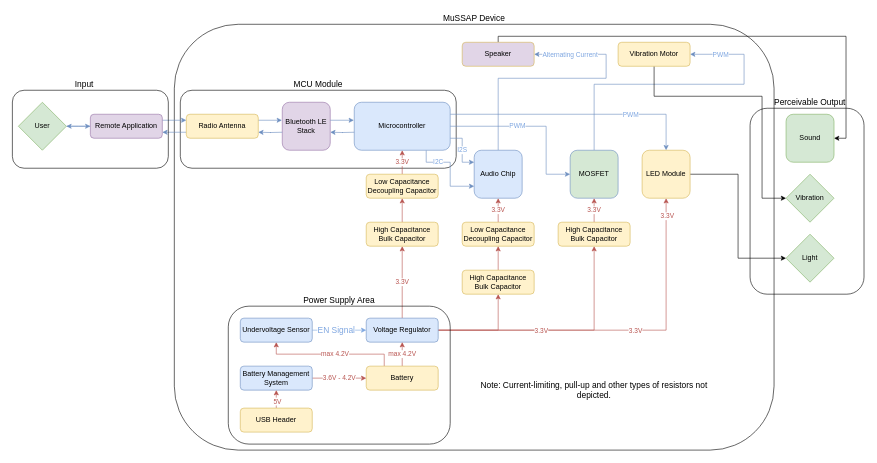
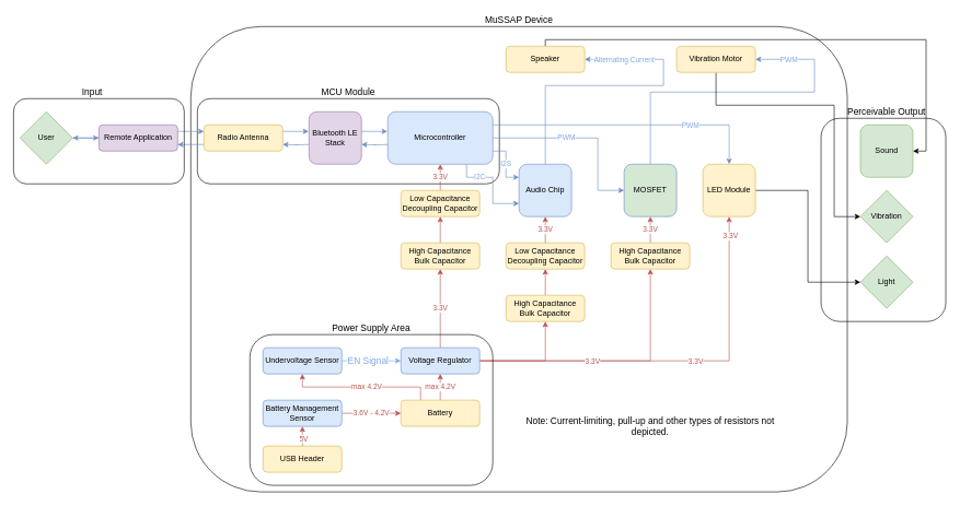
  <mxCell id="0" />
  <mxCell id="1" parent="0" />
  <mxCell id="2" value="" style="rounded=1;whiteSpace=wrap;html=1;fontSize=14;fontColor=#B85450;fillColor=none;" parent="1" vertex="1"><mxGeometry x="290" y="40" width="1000" height="710" as="geometry" /></mxCell>
  <mxCell id="3" value="" style="rounded=1;whiteSpace=wrap;html=1;fontSize=14;fontColor=#B85450;fillColor=none;" parent="1" vertex="1"><mxGeometry x="300" y="150" width="460" height="130" as="geometry" /></mxCell>
  <mxCell id="4" style="edgeStyle=orthogonalEdgeStyle;rounded=0;orthogonalLoop=1;jettySize=auto;html=1;exitX=0;exitY=0.5;exitDx=0;exitDy=0;fillColor=#dae8fc;strokeColor=#6c8ebf;" parent="1" source="6" edge="1"><mxGeometry relative="1" as="geometry"><mxPoint x="110" y="209.946" as="targetPoint" /></mxGeometry></mxCell>
  <mxCell id="5" style="edgeStyle=orthogonalEdgeStyle;rounded=0;orthogonalLoop=1;jettySize=auto;html=1;exitX=1;exitY=0.25;exitDx=0;exitDy=0;entryX=0;entryY=0.25;entryDx=0;entryDy=0;fillColor=#dae8fc;strokeColor=#6c8ebf;" parent="1" source="6" target="11" edge="1"><mxGeometry relative="1" as="geometry" /></mxCell>
  <mxCell id="6" value="Remote Application" style="rounded=1;whiteSpace=wrap;html=1;fillColor=#e1d5e7;strokeColor=#9673a6;" parent="1" vertex="1"><mxGeometry x="150" y="190" width="120" height="40" as="geometry" /></mxCell>
  <mxCell id="7" style="edgeStyle=orthogonalEdgeStyle;rounded=0;orthogonalLoop=1;jettySize=auto;html=1;exitX=1;exitY=0.5;exitDx=0;exitDy=0;entryX=0;entryY=0.5;entryDx=0;entryDy=0;fillColor=#dae8fc;strokeColor=#6c8ebf;" parent="1" source="8" target="6" edge="1"><mxGeometry relative="1" as="geometry" /></mxCell>
  <mxCell id="8" value="User" style="rhombus;whiteSpace=wrap;html=1;fillColor=#d5e8d4;strokeColor=#82b366;" parent="1" vertex="1"><mxGeometry x="30" y="170" width="80" height="80" as="geometry" /></mxCell>
  <mxCell id="9" style="edgeStyle=orthogonalEdgeStyle;rounded=0;orthogonalLoop=1;jettySize=auto;html=1;exitX=0;exitY=0.75;exitDx=0;exitDy=0;entryX=1;entryY=0.75;entryDx=0;entryDy=0;fillColor=#dae8fc;strokeColor=#6c8ebf;" parent="1" source="11" target="6" edge="1"><mxGeometry relative="1" as="geometry" /></mxCell>
  <mxCell id="10" style="edgeStyle=orthogonalEdgeStyle;rounded=0;orthogonalLoop=1;jettySize=auto;html=1;exitX=1;exitY=0.25;exitDx=0;exitDy=0;entryX=-0.008;entryY=0.383;entryDx=0;entryDy=0;entryPerimeter=0;fillColor=#dae8fc;strokeColor=#6c8ebf;" parent="1" source="11" target="12" edge="1"><mxGeometry relative="1" as="geometry" /></mxCell>
  <mxCell id="11" value="Radio Antenna" style="rounded=1;whiteSpace=wrap;html=1;fillColor=#fff2cc;strokeColor=#d6b656;" parent="1" vertex="1"><mxGeometry x="310" y="190" width="120" height="40" as="geometry" /></mxCell>
  <mxCell id="12" value="Bluetooth LE Stack" style="rounded=1;whiteSpace=wrap;html=1;fillColor=#e1d5e7;strokeColor=#9673a6;" parent="1" vertex="1"><mxGeometry x="470" y="170" width="80" height="80" as="geometry" /></mxCell>
  <mxCell id="13" value="I2S" style="edgeStyle=orthogonalEdgeStyle;rounded=0;orthogonalLoop=1;jettySize=auto;html=1;exitX=1;exitY=0.75;exitDx=0;exitDy=0;entryX=0;entryY=0.25;entryDx=0;entryDy=0;fillColor=#dae8fc;strokeColor=#6c8ebf;fontColor=#7EA6E0;" parent="1" source="18" target="48" edge="1"><mxGeometry relative="1" as="geometry" /></mxCell>
  <mxCell id="14" value="I2C" style="edgeStyle=orthogonalEdgeStyle;rounded=0;orthogonalLoop=1;jettySize=auto;html=1;exitX=0.75;exitY=1;exitDx=0;exitDy=0;entryX=0;entryY=0.75;entryDx=0;entryDy=0;fillColor=#dae8fc;strokeColor=#6c8ebf;fontColor=#7EA6E0;" parent="1" source="18" target="48" edge="1"><mxGeometry x="-0.429" relative="1" as="geometry"><Array as="points"><mxPoint x="710" y="270" /><mxPoint x="750" y="270" /><mxPoint x="750" y="310" /></Array><mxPoint as="offset" /></mxGeometry></mxCell>
  <mxCell id="15" value="&lt;p style=&quot;line-height: 120%&quot;&gt;PWM&lt;/p&gt;" style="edgeStyle=orthogonalEdgeStyle;rounded=0;orthogonalLoop=1;jettySize=auto;html=1;exitX=1;exitY=0.5;exitDx=0;exitDy=0;entryX=0;entryY=0.5;entryDx=0;entryDy=0;fontColor=#7EA6E0;fillColor=#dae8fc;strokeColor=#6c8ebf;" parent="1" source="18" target="55" edge="1"><mxGeometry x="-0.2" relative="1" as="geometry"><Array as="points"><mxPoint x="910" y="210" /><mxPoint x="910" y="290" /></Array><mxPoint as="offset" /></mxGeometry></mxCell>
  <mxCell id="16" style="edgeStyle=orthogonalEdgeStyle;rounded=0;orthogonalLoop=1;jettySize=auto;html=1;exitX=1;exitY=0.25;exitDx=0;exitDy=0;entryX=0.5;entryY=0;entryDx=0;entryDy=0;fontColor=#7EA6E0;strokeColor=#6C8EBF;" parent="1" source="18" target="60" edge="1"><mxGeometry relative="1" as="geometry" /></mxCell>
  <mxCell id="17" value="PWM" style="edgeLabel;html=1;align=center;verticalAlign=middle;resizable=0;points=[];fontColor=#7EA6E0;" parent="16" vertex="1" connectable="0"><mxGeometry x="0.115" y="-2" relative="1" as="geometry"><mxPoint x="66" y="-2" as="offset" /></mxGeometry></mxCell>
  <mxCell id="18" value="Microcontroller" style="rounded=1;whiteSpace=wrap;html=1;fillColor=#dae8fc;strokeColor=#6c8ebf;" parent="1" vertex="1"><mxGeometry x="590" y="170" width="160" height="80" as="geometry" /></mxCell>
  <mxCell id="19" style="edgeStyle=orthogonalEdgeStyle;rounded=0;orthogonalLoop=1;jettySize=auto;html=1;fillColor=#dae8fc;strokeColor=#6c8ebf;" parent="1" edge="1"><mxGeometry relative="1" as="geometry"><mxPoint x="470" y="220" as="sourcePoint" /><mxPoint x="430" y="220" as="targetPoint" /></mxGeometry></mxCell>
  <mxCell id="20" style="edgeStyle=orthogonalEdgeStyle;rounded=0;orthogonalLoop=1;jettySize=auto;html=1;exitX=1;exitY=0.25;exitDx=0;exitDy=0;entryX=-0.008;entryY=0.383;entryDx=0;entryDy=0;entryPerimeter=0;fillColor=#dae8fc;strokeColor=#6c8ebf;" parent="1" edge="1"><mxGeometry relative="1" as="geometry"><mxPoint x="550" y="200" as="sourcePoint" /><mxPoint x="589.36" y="200.64" as="targetPoint" /></mxGeometry></mxCell>
  <mxCell id="21" style="edgeStyle=orthogonalEdgeStyle;rounded=0;orthogonalLoop=1;jettySize=auto;html=1;fillColor=#dae8fc;strokeColor=#6c8ebf;" parent="1" edge="1"><mxGeometry relative="1" as="geometry"><mxPoint x="590" y="220" as="sourcePoint" /><mxPoint x="550" y="220" as="targetPoint" /></mxGeometry></mxCell>
  <mxCell id="22" value="3.3V" style="edgeStyle=orthogonalEdgeStyle;rounded=0;orthogonalLoop=1;jettySize=auto;html=1;exitX=0.5;exitY=0;exitDx=0;exitDy=0;entryX=0.5;entryY=1;entryDx=0;entryDy=0;fillColor=#f8cecc;strokeColor=#b85450;fontColor=#B85450;" parent="1" source="29" target="33" edge="1"><mxGeometry relative="1" as="geometry" /></mxCell>
  <mxCell id="23" style="edgeStyle=orthogonalEdgeStyle;rounded=0;orthogonalLoop=1;jettySize=auto;html=1;exitX=1;exitY=0.5;exitDx=0;exitDy=0;entryX=0.5;entryY=1;entryDx=0;entryDy=0;fontColor=#7EA6E0;fillColor=#f8cecc;strokeColor=#b85450;" parent="1" source="29" target="52" edge="1"><mxGeometry relative="1" as="geometry" /></mxCell>
  <mxCell id="24" style="edgeStyle=orthogonalEdgeStyle;rounded=0;orthogonalLoop=1;jettySize=auto;html=1;exitX=1;exitY=0.5;exitDx=0;exitDy=0;entryX=0.5;entryY=1;entryDx=0;entryDy=0;fontColor=#7EA6E0;fillColor=#f8cecc;strokeColor=#b85450;" parent="1" source="29" target="57" edge="1"><mxGeometry relative="1" as="geometry" /></mxCell>
  <mxCell id="25" style="edgeStyle=orthogonalEdgeStyle;rounded=0;orthogonalLoop=1;jettySize=auto;html=1;exitX=1;exitY=0.5;exitDx=0;exitDy=0;entryX=0.5;entryY=1;entryDx=0;entryDy=0;fontColor=#7EA6E0;fillColor=#f8cecc;strokeColor=#b85450;" parent="1" source="29" target="60" edge="1"><mxGeometry relative="1" as="geometry" /></mxCell>
  <mxCell id="26" value="3.3V" style="edgeLabel;html=1;align=center;verticalAlign=middle;resizable=0;points=[];fontColor=#B85450;" parent="25" vertex="1" connectable="0"><mxGeometry x="-0.431" relative="1" as="geometry"><mxPoint as="offset" /></mxGeometry></mxCell>
  <mxCell id="27" value="3.3V" style="edgeLabel;html=1;align=center;verticalAlign=middle;resizable=0;points=[];fontColor=#B85450;" parent="25" vertex="1" connectable="0"><mxGeometry x="0.094" y="-1" relative="1" as="geometry"><mxPoint as="offset" /></mxGeometry></mxCell>
  <mxCell id="28" value="3.3V" style="edgeLabel;html=1;align=center;verticalAlign=middle;resizable=0;points=[];fontColor=#B85450;" parent="25" vertex="1" connectable="0"><mxGeometry x="0.903" y="-1" relative="1" as="geometry"><mxPoint as="offset" /></mxGeometry></mxCell>
  <mxCell id="29" value="Voltage Regulator" style="rounded=1;whiteSpace=wrap;html=1;fillColor=#dae8fc;strokeColor=#6c8ebf;" parent="1" vertex="1"><mxGeometry x="610" y="530" width="120" height="40" as="geometry" /></mxCell>
  <mxCell id="30" value="&lt;font color=&quot;#b85450&quot;&gt;3.3V&lt;/font&gt;" style="edgeStyle=orthogonalEdgeStyle;rounded=0;orthogonalLoop=1;jettySize=auto;html=1;exitX=0.5;exitY=0;exitDx=0;exitDy=0;entryX=0.5;entryY=1;entryDx=0;entryDy=0;fillColor=#f8cecc;strokeColor=#b85450;" parent="1" source="31" target="18" edge="1"><mxGeometry relative="1" as="geometry" /></mxCell>
  <mxCell id="31" value="Low Capacitance Decoupling Capacitor" style="rounded=1;whiteSpace=wrap;html=1;fillColor=#fff2cc;strokeColor=#d6b656;" parent="1" vertex="1"><mxGeometry x="610" y="290" width="120" height="40" as="geometry" /></mxCell>
  <mxCell id="32" style="edgeStyle=orthogonalEdgeStyle;rounded=0;orthogonalLoop=1;jettySize=auto;html=1;exitX=0.5;exitY=0;exitDx=0;exitDy=0;entryX=0.5;entryY=1;entryDx=0;entryDy=0;fillColor=#f8cecc;strokeColor=#b85450;" parent="1" source="33" target="31" edge="1"><mxGeometry relative="1" as="geometry" /></mxCell>
  <mxCell id="33" value="High Capacitance Bulk Capacitor" style="rounded=1;whiteSpace=wrap;html=1;fillColor=#fff2cc;strokeColor=#d6b656;" parent="1" vertex="1"><mxGeometry x="610" y="370" width="120" height="40" as="geometry" /></mxCell>
  <mxCell id="34" value="&lt;font color=&quot;#b85450&quot;&gt;max 4.2V&lt;/font&gt;" style="edgeStyle=orthogonalEdgeStyle;rounded=0;orthogonalLoop=1;jettySize=auto;html=1;exitX=0.5;exitY=0;exitDx=0;exitDy=0;entryX=0.5;entryY=1;entryDx=0;entryDy=0;fillColor=#f8cecc;strokeColor=#b85450;" parent="1" source="37" target="29" edge="1"><mxGeometry relative="1" as="geometry"><Array as="points"><mxPoint x="670" y="590" /><mxPoint x="670" y="590" /></Array></mxGeometry></mxCell>
  <mxCell id="35" style="edgeStyle=orthogonalEdgeStyle;rounded=0;orthogonalLoop=1;jettySize=auto;html=1;exitX=0.25;exitY=0;exitDx=0;exitDy=0;entryX=0.5;entryY=1;entryDx=0;entryDy=0;fontColor=#7EA6E0;strokeColor=#B85450;" parent="1" source="37" target="40" edge="1"><mxGeometry relative="1" as="geometry" /></mxCell>
  <mxCell id="36" value="&lt;font color=&quot;#b85450&quot;&gt;max 4.2V&lt;/font&gt;" style="edgeLabel;html=1;align=center;verticalAlign=middle;resizable=0;points=[];fontColor=#7EA6E0;" parent="35" vertex="1" connectable="0"><mxGeometry x="-0.068" y="-1" relative="1" as="geometry"><mxPoint as="offset" /></mxGeometry></mxCell>
  <mxCell id="37" value="Battery" style="rounded=1;whiteSpace=wrap;html=1;fillColor=#fff2cc;strokeColor=#d6b656;" parent="1" vertex="1"><mxGeometry x="610" y="610" width="120" height="40" as="geometry" /></mxCell>
  <mxCell id="38" style="edgeStyle=orthogonalEdgeStyle;rounded=0;orthogonalLoop=1;jettySize=auto;html=1;exitX=1;exitY=0.5;exitDx=0;exitDy=0;entryX=0;entryY=0.5;entryDx=0;entryDy=0;fillColor=#f8cecc;fontColor=#7EA6E0;strokeColor=#7EA6E0;" parent="1" source="40" target="29" edge="1"><mxGeometry relative="1" as="geometry" /></mxCell>
  <mxCell id="39" value="&lt;font color=&quot;#7ea6e0&quot;&gt;EN Signal&lt;/font&gt;" style="edgeLabel;html=1;align=center;verticalAlign=middle;resizable=0;points=[];fontSize=14;fontColor=#B85450;" parent="38" vertex="1" connectable="0"><mxGeometry x="-0.129" relative="1" as="geometry"><mxPoint as="offset" /></mxGeometry></mxCell>
  <mxCell id="40" value="Undervoltage Sensor" style="rounded=1;whiteSpace=wrap;html=1;fillColor=#dae8fc;strokeColor=#6c8ebf;" parent="1" vertex="1"><mxGeometry x="400" y="530" width="120" height="40" as="geometry" /></mxCell>
  <mxCell id="41" value="&lt;font color=&quot;#b85450&quot;&gt;3.6V - 4.2V&lt;/font&gt;" style="edgeStyle=orthogonalEdgeStyle;rounded=0;orthogonalLoop=1;jettySize=auto;html=1;exitX=1;exitY=0.5;exitDx=0;exitDy=0;entryX=0;entryY=0.5;entryDx=0;entryDy=0;fillColor=#f8cecc;strokeColor=#b85450;" parent="1" source="42" target="37" edge="1"><mxGeometry relative="1" as="geometry" /></mxCell>
- <mxCell id="42" value="Battery Management System" style="rounded=1;whiteSpace=wrap;html=1;fillColor=#dae8fc;strokeColor=#6c8ebf;" parent="1" vertex="1"><mxGeometry x="400" y="610" width="120" height="40" as="geometry" /></mxCell>
+ <mxCell id="42" value="Battery Management Sensor" style="rounded=1;whiteSpace=wrap;html=1;fillColor=#dae8fc;strokeColor=#6c8ebf;" parent="1" vertex="1"><mxGeometry x="400" y="610" width="120" height="40" as="geometry" /></mxCell>
  <mxCell id="43" style="edgeStyle=orthogonalEdgeStyle;rounded=0;orthogonalLoop=1;jettySize=auto;html=1;exitX=0.5;exitY=0;exitDx=0;exitDy=0;entryX=0.5;entryY=1;entryDx=0;entryDy=0;fillColor=#f8cecc;strokeColor=#b85450;" parent="1" source="45" target="42" edge="1"><mxGeometry relative="1" as="geometry" /></mxCell>
  <mxCell id="44" value="5V" style="edgeLabel;html=1;align=center;verticalAlign=middle;resizable=0;points=[];fontColor=#B85450;" parent="43" vertex="1" connectable="0"><mxGeometry x="-0.183" y="-1" relative="1" as="geometry"><mxPoint as="offset" /></mxGeometry></mxCell>
  <mxCell id="45" value="USB Header" style="rounded=1;whiteSpace=wrap;html=1;fillColor=#fff2cc;strokeColor=#d6b656;" parent="1" vertex="1"><mxGeometry x="400" y="680" width="120" height="40" as="geometry" /></mxCell>
  <mxCell id="46" style="edgeStyle=orthogonalEdgeStyle;rounded=0;orthogonalLoop=1;jettySize=auto;html=1;exitX=0.5;exitY=0;exitDx=0;exitDy=0;entryX=1;entryY=0.5;entryDx=0;entryDy=0;fontColor=#7EA6E0;strokeColor=#6C8EBF;" parent="1" source="48" target="62" edge="1"><mxGeometry relative="1" as="geometry"><Array as="points"><mxPoint x="830" y="130" /><mxPoint x="1010" y="130" /><mxPoint x="1010" y="90" /></Array></mxGeometry></mxCell>
  <mxCell id="47" value="Alternating Current" style="edgeLabel;html=1;align=center;verticalAlign=middle;resizable=0;points=[];fontColor=#7EA6E0;" parent="46" vertex="1" connectable="0"><mxGeometry x="0.714" y="2" relative="1" as="geometry"><mxPoint x="-7" y="-2" as="offset" /></mxGeometry></mxCell>
  <mxCell id="48" value="Audio Chip" style="rounded=1;whiteSpace=wrap;html=1;fillColor=#dae8fc;strokeColor=#6c8ebf;" parent="1" vertex="1"><mxGeometry x="790" y="250" width="80" height="80" as="geometry" /></mxCell>
  <mxCell id="49" value="3.3V" style="edgeStyle=orthogonalEdgeStyle;rounded=0;orthogonalLoop=1;jettySize=auto;html=1;exitX=0.5;exitY=0;exitDx=0;exitDy=0;entryX=0.5;entryY=1;entryDx=0;entryDy=0;fillColor=#f8cecc;strokeColor=#b85450;fontColor=#B85450;" parent="1" source="50" target="48" edge="1"><mxGeometry relative="1" as="geometry" /></mxCell>
  <mxCell id="50" value="Low Capacitance Decoupling Capacitor" style="rounded=1;whiteSpace=wrap;html=1;fillColor=#fff2cc;strokeColor=#d6b656;" parent="1" vertex="1"><mxGeometry x="770" y="370" width="120" height="40" as="geometry" /></mxCell>
  <mxCell id="51" style="edgeStyle=orthogonalEdgeStyle;rounded=0;orthogonalLoop=1;jettySize=auto;html=1;exitX=0.5;exitY=0;exitDx=0;exitDy=0;entryX=0.5;entryY=1;entryDx=0;entryDy=0;fontColor=#7EA6E0;fillColor=#f8cecc;strokeColor=#b85450;" parent="1" source="52" target="50" edge="1"><mxGeometry relative="1" as="geometry" /></mxCell>
  <mxCell id="52" value="High Capacitance Bulk Capacitor" style="rounded=1;whiteSpace=wrap;html=1;fillColor=#fff2cc;strokeColor=#d6b656;" parent="1" vertex="1"><mxGeometry x="770" y="450" width="120" height="40" as="geometry" /></mxCell>
  <mxCell id="53" style="edgeStyle=orthogonalEdgeStyle;rounded=0;orthogonalLoop=1;jettySize=auto;html=1;exitX=0.5;exitY=0;exitDx=0;exitDy=0;entryX=1;entryY=0.5;entryDx=0;entryDy=0;fontColor=#7EA6E0;strokeColor=#6C8EBF;" parent="1" source="55" target="64" edge="1"><mxGeometry relative="1" as="geometry"><Array as="points"><mxPoint x="990" y="140" /><mxPoint x="1240" y="140" /><mxPoint x="1240" y="90" /></Array></mxGeometry></mxCell>
  <mxCell id="54" value="PWM" style="edgeLabel;html=1;align=center;verticalAlign=middle;resizable=0;points=[];fontColor=#7EA6E0;" parent="53" vertex="1" connectable="0"><mxGeometry x="0.766" y="1" relative="1" as="geometry"><mxPoint x="-8" y="-1" as="offset" /></mxGeometry></mxCell>
  <mxCell id="55" value="MOSFET" style="rounded=1;whiteSpace=wrap;html=1;fillColor=#d5e8d4;strokeColor=#6c8ebf;" parent="1" vertex="1"><mxGeometry x="950" y="250" width="80" height="80" as="geometry" /></mxCell>
  <mxCell id="56" value="3.3V" style="edgeStyle=orthogonalEdgeStyle;rounded=0;orthogonalLoop=1;jettySize=auto;html=1;exitX=0.5;exitY=0;exitDx=0;exitDy=0;entryX=0.5;entryY=1;entryDx=0;entryDy=0;fillColor=#f8cecc;strokeColor=#b85450;fontColor=#B85450;" parent="1" source="57" target="55" edge="1"><mxGeometry relative="1" as="geometry" /></mxCell>
  <mxCell id="57" value="High Capacitance Bulk Capacitor" style="rounded=1;whiteSpace=wrap;html=1;fillColor=#fff2cc;strokeColor=#d6b656;" parent="1" vertex="1"><mxGeometry x="930" y="370" width="120" height="40" as="geometry" /></mxCell>
  <mxCell id="58" value="&lt;font color=&quot;#000000&quot; style=&quot;font-size: 14px&quot;&gt;&lt;span style=&quot;font-size: 14px&quot;&gt;Note: Current-limiting, pull-up and other types of resistors not depicted.&lt;/span&gt;&lt;/font&gt;" style="text;html=1;strokeColor=none;fillColor=none;align=center;verticalAlign=middle;whiteSpace=wrap;rounded=0;fontColor=#7EA6E0;fontSize=14;" parent="1" vertex="1"><mxGeometry x="790" y="610" width="400" height="80" as="geometry" /></mxCell>
  <mxCell id="59" style="edgeStyle=orthogonalEdgeStyle;rounded=0;orthogonalLoop=1;jettySize=auto;html=1;exitX=1;exitY=0.5;exitDx=0;exitDy=0;entryX=0;entryY=0.5;entryDx=0;entryDy=0;fontSize=14;fontColor=#B85450;" parent="1" source="60" target="67" edge="1"><mxGeometry relative="1" as="geometry" /></mxCell>
  <mxCell id="60" value="LED Module" style="rounded=1;whiteSpace=wrap;html=1;fillColor=#fff2cc;strokeColor=#d6b656;" parent="1" vertex="1"><mxGeometry x="1070" y="250" width="80" height="80" as="geometry" /></mxCell>
  <mxCell id="61" style="edgeStyle=orthogonalEdgeStyle;rounded=0;orthogonalLoop=1;jettySize=auto;html=1;exitX=0.5;exitY=0;exitDx=0;exitDy=0;entryX=1;entryY=0.5;entryDx=0;entryDy=0;fontSize=14;fontColor=#B85450;" parent="1" source="62" target="69" edge="1"><mxGeometry relative="1" as="geometry"><Array as="points"><mxPoint x="830" y="60" /><mxPoint x="1410" y="60" /><mxPoint x="1410" y="230" /></Array></mxGeometry></mxCell>
- <mxCell id="62" value="Speaker" style="rounded=1;whiteSpace=wrap;html=1;fillColor=#e1d5e7;strokeColor=#d6b656;" parent="1" vertex="1"><mxGeometry x="770" y="70" width="120" height="40" as="geometry" /></mxCell>
+ <mxCell id="62" value="Speaker" style="rounded=1;whiteSpace=wrap;html=1;fillColor=#fff2cc;strokeColor=#d6b656;" parent="1" vertex="1"><mxGeometry x="770" y="70" width="120" height="40" as="geometry" /></mxCell>
  <mxCell id="63" style="edgeStyle=orthogonalEdgeStyle;rounded=0;orthogonalLoop=1;jettySize=auto;html=1;exitX=0.5;exitY=1;exitDx=0;exitDy=0;entryX=0;entryY=0.5;entryDx=0;entryDy=0;fontSize=14;fontColor=#B85450;" parent="1" source="64" target="68" edge="1"><mxGeometry relative="1" as="geometry"><Array as="points"><mxPoint x="1090" y="160" /><mxPoint x="1270" y="160" /><mxPoint x="1270" y="330" /></Array></mxGeometry></mxCell>
  <mxCell id="64" value="Vibration Motor" style="rounded=1;whiteSpace=wrap;html=1;fillColor=#fff2cc;strokeColor=#d6b656;" parent="1" vertex="1"><mxGeometry x="1030" y="70" width="120" height="40" as="geometry" /></mxCell>
  <mxCell id="65" value="&lt;font color=&quot;#000000&quot;&gt;&lt;span&gt;MCU Module&lt;/span&gt;&lt;/font&gt;" style="text;html=1;strokeColor=none;fillColor=none;align=center;verticalAlign=middle;whiteSpace=wrap;rounded=0;fontSize=14;fontColor=#B85450;fontStyle=0" parent="1" vertex="1"><mxGeometry x="485" y="130" width="90" height="20" as="geometry" /></mxCell>
  <mxCell id="66" value="&lt;font color=&quot;#000000&quot;&gt;&lt;span&gt;MuSSAP Device&lt;/span&gt;&lt;/font&gt;" style="text;html=1;strokeColor=none;fillColor=none;align=center;verticalAlign=middle;whiteSpace=wrap;rounded=0;fontSize=14;fontColor=#B85450;fontStyle=0" parent="1" vertex="1"><mxGeometry x="720" y="20" width="140" height="20" as="geometry" /></mxCell>
  <mxCell id="67" value="Light" style="rhombus;whiteSpace=wrap;html=1;fillColor=#d5e8d4;strokeColor=#82b366;" parent="1" vertex="1"><mxGeometry x="1310" y="390" width="80" height="80" as="geometry" /></mxCell>
  <mxCell id="68" value="Vibration" style="rhombus;whiteSpace=wrap;html=1;fillColor=#d5e8d4;strokeColor=#82b366;" parent="1" vertex="1"><mxGeometry x="1310" y="290" width="80" height="80" as="geometry" /></mxCell>
  <mxCell id="69" value="Sound" style="whiteSpace=wrap;html=1;fillColor=#d5e8d4;strokeColor=#82b366;rounded=1;" parent="1" vertex="1"><mxGeometry x="1310" y="190" width="80" height="80" as="geometry" /></mxCell>
  <mxCell id="70" value="&lt;font color=&quot;#000000&quot;&gt;&lt;span&gt;Perceivable Output&lt;/span&gt;&lt;/font&gt;" style="text;html=1;strokeColor=none;fillColor=none;align=center;verticalAlign=middle;whiteSpace=wrap;rounded=0;fontSize=14;fontColor=#B85450;fontStyle=0" parent="1" vertex="1"><mxGeometry x="1280" y="160" width="140" height="20" as="geometry" /></mxCell>
  <mxCell id="71" value="" style="rounded=1;whiteSpace=wrap;html=1;fontSize=14;fontColor=#B85450;fillColor=none;" parent="1" vertex="1"><mxGeometry x="1250" y="180" width="190" height="310" as="geometry" /></mxCell>
  <mxCell id="72" value="&lt;font color=&quot;#000000&quot;&gt;&lt;span&gt;Input&lt;/span&gt;&lt;/font&gt;" style="text;html=1;strokeColor=none;fillColor=none;align=center;verticalAlign=middle;whiteSpace=wrap;rounded=0;fontSize=14;fontColor=#B85450;fontStyle=0" parent="1" vertex="1"><mxGeometry x="70" y="130" width="140" height="20" as="geometry" /></mxCell>
  <mxCell id="73" value="" style="rounded=1;whiteSpace=wrap;html=1;fontSize=14;fontColor=#B85450;fillColor=none;" parent="1" vertex="1"><mxGeometry x="20" y="150" width="260" height="130" as="geometry" /></mxCell>
  <mxCell id="74" value="" style="rounded=1;whiteSpace=wrap;html=1;fontSize=14;fontColor=#B85450;fillColor=none;" parent="1" vertex="1"><mxGeometry x="380" y="510" width="370" height="230" as="geometry" /></mxCell>
  <mxCell id="75" value="&lt;font color=&quot;#000000&quot;&gt;&lt;span&gt;Power Supply Area&lt;/span&gt;&lt;/font&gt;" style="text;html=1;strokeColor=none;fillColor=none;align=center;verticalAlign=middle;whiteSpace=wrap;rounded=0;fontSize=14;fontColor=#B85450;fontStyle=0" parent="1" vertex="1"><mxGeometry x="500" y="490" width="130" height="20" as="geometry" /></mxCell>
